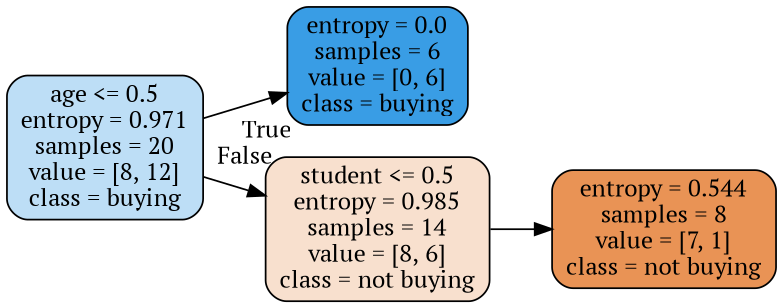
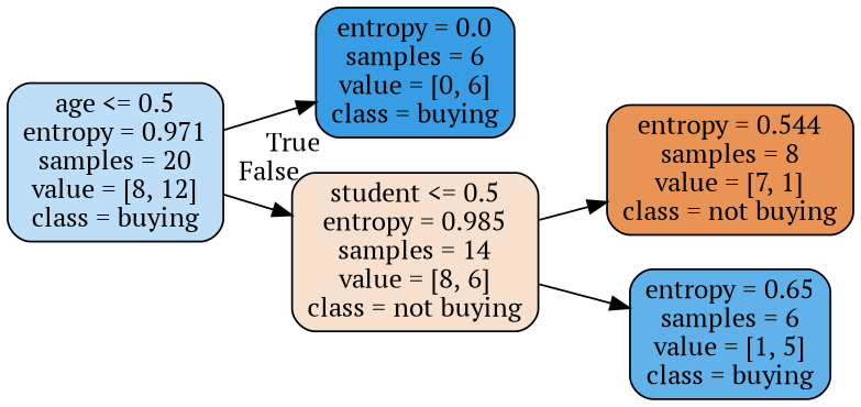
  digraph {
    rankdir=LR
    fontname="PT Serif"
    node [color=black fontname="PT Serif" shape=box style="filled, rounded"]
    edge [fontname="PT Serif"]
    n1 [fillcolor="#bddef6" label="age <= 0.5\nentropy = 0.971\nsamples = 20\nvalue = [8, 12]\nclass = buying"]
    n2 [fillcolor="#399de5" label="entropy = 0.0\nsamples = 6\nvalue = [0, 6]\nclass = buying"]
    n3 [fillcolor="#f8e0ce" label="student <= 0.5\nentropy = 0.985\nsamples = 14\nvalue = [8, 6]\nclass = not buying"]
    n4 [fillcolor="#e99355" label="entropy = 0.544\nsamples = 8\nvalue = [7, 1]\nclass = not buying"]
+   n5 [fillcolor="#61b1ea" label="entropy = 0.65\nsamples = 6\nvalue = [1, 5]\nclass = buying"]
    n1 -> n2 [headlabel=True labelangle=45 labeldistance=2.5]
    n1 -> n3 [headlabel=False labelangle=-45 labeldistance=2.5]
    n3 -> n4
+   n3 -> n5
  }
